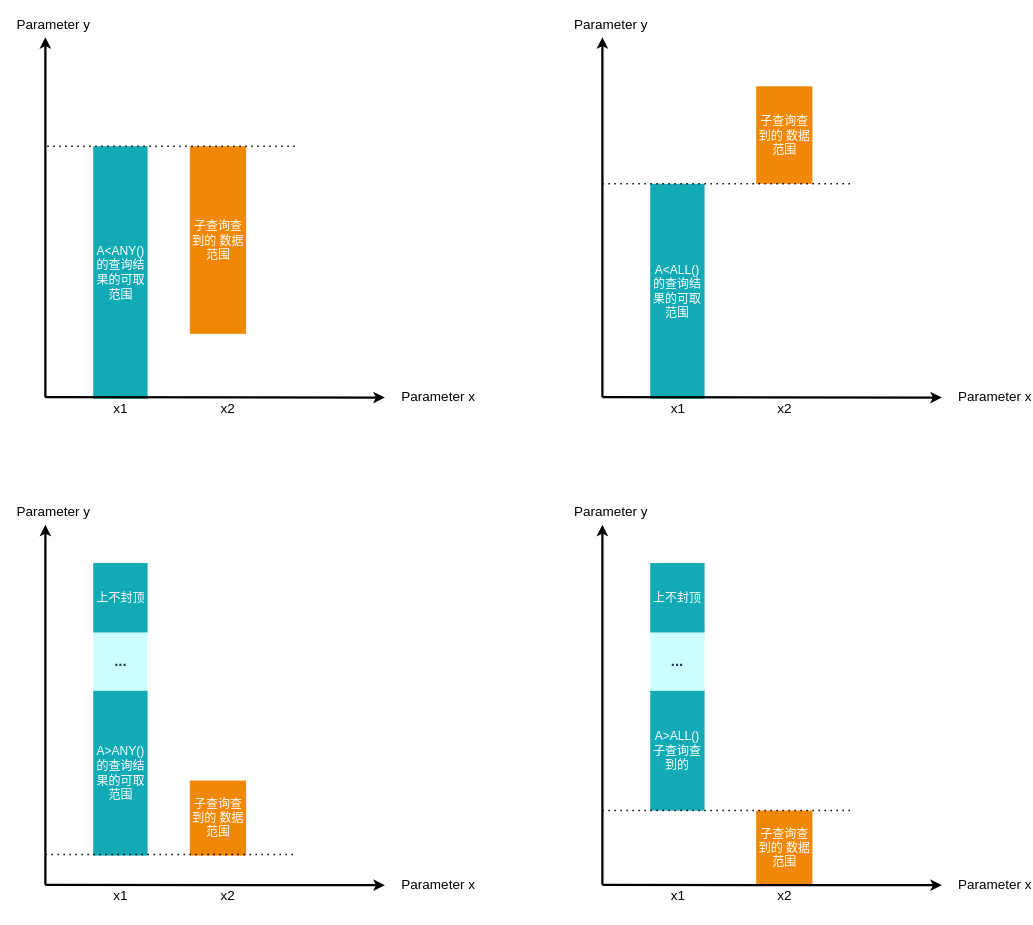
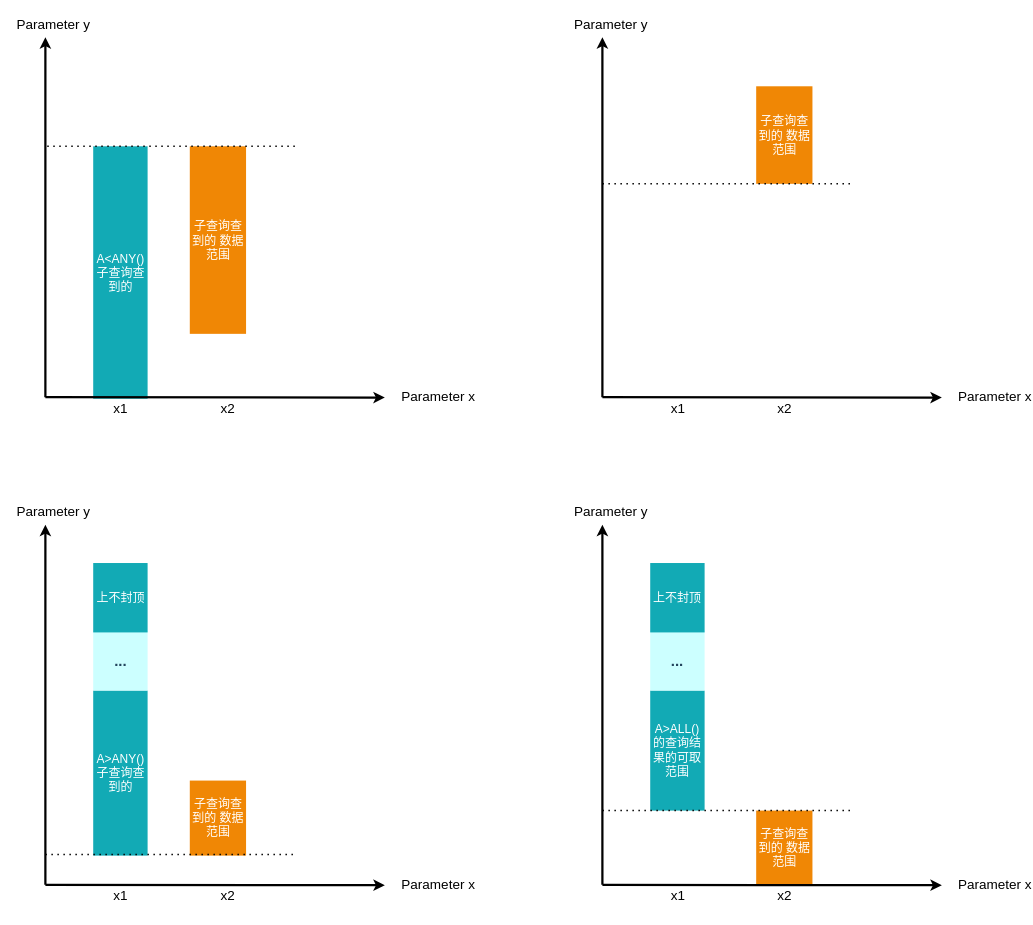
  <mxCell id="0" />
  <mxCell id="1" parent="0" />
- <mxCell id="2" value="&lt;font style=&quot;font-size: 16px;&quot; color=&quot;#ffffff&quot;&gt;A&amp;lt;ANY()&lt;br&gt;的查询结果的可取范围&lt;/font&gt;" style="whiteSpace=wrap;fillColor=#12AAB5;gradientColor=none;gradientDirection=east;strokeColor=none;html=1;fontColor=#23445d;" parent="1" vertex="1"><mxGeometry x="123.75" y="194.5" width="72.5" height="336.5" as="geometry" /></mxCell>
+ <mxCell id="2" value="&lt;font style=&quot;font-size: 16px;&quot; color=&quot;#ffffff&quot;&gt;A&amp;lt;ANY()&lt;br&gt;子查询查到的&lt;/font&gt;" style="whiteSpace=wrap;fillColor=#12AAB5;gradientColor=none;gradientDirection=east;strokeColor=none;html=1;fontColor=#23445d;" parent="1" vertex="1"><mxGeometry x="123.75" y="194.5" width="72.5" height="336.5" as="geometry" /></mxCell>
  <mxCell id="3" value="" style="edgeStyle=none;html=1;fontColor=#000000;strokeWidth=3;strokeColor=#000000;" parent="1" edge="1"><mxGeometry width="100" height="100" relative="1" as="geometry"><mxPoint x="60" y="529" as="sourcePoint" /><mxPoint x="60" y="49" as="targetPoint" /></mxGeometry></mxCell>
  <mxCell id="4" value="&lt;font style=&quot;font-size: 16px;&quot; color=&quot;#ffffff&quot;&gt;子查询查到的 数据范围&lt;/font&gt;" style="whiteSpace=wrap;fillColor=#F08705;gradientColor=none;gradientDirection=east;strokeColor=none;html=1;fontColor=#23445d;" parent="1" vertex="1"><mxGeometry x="252.5" y="194.5" width="75" height="250" as="geometry" /></mxCell>
  <mxCell id="5" value="" style="edgeStyle=none;html=1;fontColor=#000000;strokeWidth=3;strokeColor=#000000;" parent="1" edge="1"><mxGeometry width="100" height="100" relative="1" as="geometry"><mxPoint x="60" y="529" as="sourcePoint" /><mxPoint x="512.5" y="529.5" as="targetPoint" /></mxGeometry></mxCell>
  <mxCell id="6" value="Parameter x" style="text;spacingTop=-5;html=1;fontSize=18;fontStyle=0;points=[];strokeColor=none;" parent="1" vertex="1"><mxGeometry x="532.5" y="517" width="80" height="20" as="geometry" /></mxCell>
  <mxCell id="7" value="x1" style="text;spacingTop=-5;align=center;verticalAlign=middle;fontStyle=0;html=1;fontSize=18;points=[];strokeColor=none;" parent="1" vertex="1"><mxGeometry x="100" y="531" width="120" height="30" as="geometry" /></mxCell>
  <mxCell id="8" value="x2" style="text;spacingTop=-5;align=center;verticalAlign=middle;fontStyle=0;html=1;fontSize=18;points=[];strokeColor=none;" parent="1" vertex="1"><mxGeometry x="242.5" y="531" width="120" height="30" as="geometry" /></mxCell>
  <mxCell id="9" value="Parameter y" style="text;spacingTop=-5;html=1;fontSize=18;fontStyle=0;points=[]" parent="1" vertex="1"><mxGeometry x="20" y="20" width="80" height="20" as="geometry" /></mxCell>
  <mxCell id="10" value="" style="endArrow=none;dashed=1;html=1;dashPattern=1 3;strokeWidth=2;rounded=0;fontColor=#FFFFFF;" parent="1" edge="1"><mxGeometry width="50" height="50" relative="1" as="geometry"><mxPoint x="62.5" y="194.5" as="sourcePoint" /><mxPoint x="392.5" y="194.5" as="targetPoint" /></mxGeometry></mxCell>
- <mxCell id="11" value="&lt;font style=&quot;font-size: 16px;&quot; color=&quot;#ffffff&quot;&gt;A&amp;gt;ANY()&lt;br&gt;的查询结果的可取范围&lt;/font&gt;" style="whiteSpace=wrap;fillColor=#12AAB5;gradientColor=none;gradientDirection=east;strokeColor=none;html=1;fontColor=#23445d;" parent="1" vertex="1"><mxGeometry x="123.75" y="920" width="72.5" height="220" as="geometry" /></mxCell>
+ <mxCell id="11" value="&lt;font style=&quot;font-size: 16px;&quot; color=&quot;#ffffff&quot;&gt;A&amp;gt;ANY()&lt;br&gt;子查询查到的&lt;/font&gt;" style="whiteSpace=wrap;fillColor=#12AAB5;gradientColor=none;gradientDirection=east;strokeColor=none;html=1;fontColor=#23445d;" parent="1" vertex="1"><mxGeometry x="123.75" y="920" width="72.5" height="220" as="geometry" /></mxCell>
  <mxCell id="12" value="" style="edgeStyle=none;html=1;fontColor=#000000;strokeWidth=3;strokeColor=#000000;" parent="1" edge="1"><mxGeometry width="100" height="100" relative="1" as="geometry"><mxPoint x="60" y="1179" as="sourcePoint" /><mxPoint x="60" y="699" as="targetPoint" /></mxGeometry></mxCell>
  <mxCell id="13" value="&lt;font style=&quot;font-size: 16px;&quot; color=&quot;#ffffff&quot;&gt;子查询查到的 数据范围&lt;/font&gt;" style="whiteSpace=wrap;fillColor=#F08705;gradientColor=none;gradientDirection=east;strokeColor=none;html=1;fontColor=#23445d;" parent="1" vertex="1"><mxGeometry x="252.5" y="1040" width="75" height="100" as="geometry" /></mxCell>
  <mxCell id="14" value="" style="edgeStyle=none;html=1;fontColor=#000000;strokeWidth=3;strokeColor=#000000;" parent="1" edge="1"><mxGeometry width="100" height="100" relative="1" as="geometry"><mxPoint x="60" y="1179" as="sourcePoint" /><mxPoint x="512.5" y="1179.5" as="targetPoint" /></mxGeometry></mxCell>
  <mxCell id="15" value="Parameter x" style="text;spacingTop=-5;html=1;fontSize=18;fontStyle=0;points=[];strokeColor=none;" parent="1" vertex="1"><mxGeometry x="532.5" y="1167" width="80" height="20" as="geometry" /></mxCell>
  <mxCell id="16" value="x1" style="text;spacingTop=-5;align=center;verticalAlign=middle;fontStyle=0;html=1;fontSize=18;points=[];strokeColor=none;" parent="1" vertex="1"><mxGeometry x="100" y="1181" width="120" height="30" as="geometry" /></mxCell>
  <mxCell id="17" value="x2" style="text;spacingTop=-5;align=center;verticalAlign=middle;fontStyle=0;html=1;fontSize=18;points=[];strokeColor=none;" parent="1" vertex="1"><mxGeometry x="242.5" y="1181" width="120" height="30" as="geometry" /></mxCell>
  <mxCell id="18" value="Parameter y" style="text;spacingTop=-5;html=1;fontSize=18;fontStyle=0;points=[]" parent="1" vertex="1"><mxGeometry x="20" y="670" width="80" height="20" as="geometry" /></mxCell>
  <mxCell id="19" value="" style="endArrow=none;dashed=1;html=1;dashPattern=1 3;strokeWidth=2;rounded=0;fontColor=#FFFFFF;" parent="1" edge="1"><mxGeometry width="50" height="50" relative="1" as="geometry"><mxPoint x="60" y="1138.57" as="sourcePoint" /><mxPoint x="390" y="1138.57" as="targetPoint" /></mxGeometry></mxCell>
  <mxCell id="20" value="&lt;font size=&quot;1&quot; style=&quot;&quot;&gt;&lt;b style=&quot;font-size: 20px;&quot;&gt;...&lt;/b&gt;&lt;/font&gt;" style="whiteSpace=wrap;fillColor=#CCFFFF;gradientColor=none;gradientDirection=east;strokeColor=none;html=1;fontColor=#23445d;" parent="1" vertex="1"><mxGeometry x="123.75" y="840" width="72.5" height="80" as="geometry" /></mxCell>
  <mxCell id="21" value="&lt;font color=&quot;#ffffff&quot;&gt;&lt;span style=&quot;font-size: 16px;&quot;&gt;上不封顶&lt;/span&gt;&lt;/font&gt;" style="whiteSpace=wrap;fillColor=#12AAB5;gradientColor=none;gradientDirection=east;strokeColor=none;html=1;fontColor=#23445d;" parent="1" vertex="1"><mxGeometry x="123.75" y="750" width="72.5" height="92.5" as="geometry" /></mxCell>
- <mxCell id="22" value="&lt;font style=&quot;font-size: 16px;&quot; color=&quot;#ffffff&quot;&gt;A&amp;lt;ALL()&lt;br&gt;的查询结果的可取范围&lt;/font&gt;" style="whiteSpace=wrap;fillColor=#12AAB5;gradientColor=none;gradientDirection=east;strokeColor=none;html=1;fontColor=#23445d;" parent="1" vertex="1"><mxGeometry x="866.25" y="244.5" width="72.5" height="286.5" as="geometry" /></mxCell>
  <mxCell id="23" value="" style="edgeStyle=none;html=1;fontColor=#000000;strokeWidth=3;strokeColor=#000000;" parent="1" edge="1"><mxGeometry width="100" height="100" relative="1" as="geometry"><mxPoint x="802.5" y="529" as="sourcePoint" /><mxPoint x="802.5" y="49" as="targetPoint" /></mxGeometry></mxCell>
  <mxCell id="24" value="&lt;font style=&quot;font-size: 16px;&quot; color=&quot;#ffffff&quot;&gt;子查询查到的 数据范围&lt;/font&gt;" style="whiteSpace=wrap;fillColor=#F08705;gradientColor=none;gradientDirection=east;strokeColor=none;html=1;fontColor=#23445d;" parent="1" vertex="1"><mxGeometry x="1007.5" y="114.5" width="75" height="130" as="geometry" /></mxCell>
  <mxCell id="25" value="" style="edgeStyle=none;html=1;fontColor=#000000;strokeWidth=3;strokeColor=#000000;" parent="1" edge="1"><mxGeometry width="100" height="100" relative="1" as="geometry"><mxPoint x="802.5" y="529" as="sourcePoint" /><mxPoint x="1255" y="529.5" as="targetPoint" /></mxGeometry></mxCell>
  <mxCell id="26" value="Parameter x" style="text;spacingTop=-5;html=1;fontSize=18;fontStyle=0;points=[];strokeColor=none;" parent="1" vertex="1"><mxGeometry x="1275" y="517" width="80" height="20" as="geometry" /></mxCell>
  <mxCell id="27" value="x1" style="text;spacingTop=-5;align=center;verticalAlign=middle;fontStyle=0;html=1;fontSize=18;points=[];strokeColor=none;" parent="1" vertex="1"><mxGeometry x="842.5" y="531" width="120" height="30" as="geometry" /></mxCell>
  <mxCell id="28" value="x2" style="text;spacingTop=-5;align=center;verticalAlign=middle;fontStyle=0;html=1;fontSize=18;points=[];strokeColor=none;" parent="1" vertex="1"><mxGeometry x="985" y="531" width="120" height="30" as="geometry" /></mxCell>
  <mxCell id="29" value="Parameter y" style="text;spacingTop=-5;html=1;fontSize=18;fontStyle=0;points=[]" parent="1" vertex="1"><mxGeometry x="762.5" y="20" width="80" height="20" as="geometry" /></mxCell>
  <mxCell id="30" value="" style="endArrow=none;dashed=1;html=1;dashPattern=1 3;strokeWidth=2;rounded=0;fontColor=#FFFFFF;" parent="1" edge="1"><mxGeometry width="50" height="50" relative="1" as="geometry"><mxPoint x="802.5" y="244.5" as="sourcePoint" /><mxPoint x="1132.5" y="244.5" as="targetPoint" /></mxGeometry></mxCell>
- <mxCell id="31" value="&lt;font style=&quot;font-size: 16px;&quot; color=&quot;#ffffff&quot;&gt;A&amp;gt;ALL()&lt;br&gt;子查询查到的&lt;/font&gt;" style="whiteSpace=wrap;fillColor=#12AAB5;gradientColor=none;gradientDirection=east;strokeColor=none;html=1;fontColor=#23445d;" parent="1" vertex="1"><mxGeometry x="866.25" y="920" width="72.5" height="160" as="geometry" /></mxCell>
+ <mxCell id="31" value="&lt;font style=&quot;font-size: 16px;&quot; color=&quot;#ffffff&quot;&gt;A&amp;gt;ALL()&lt;br&gt;的查询结果的可取范围&lt;/font&gt;" style="whiteSpace=wrap;fillColor=#12AAB5;gradientColor=none;gradientDirection=east;strokeColor=none;html=1;fontColor=#23445d;" parent="1" vertex="1"><mxGeometry x="866.25" y="920" width="72.5" height="160" as="geometry" /></mxCell>
  <mxCell id="32" value="" style="edgeStyle=none;html=1;fontColor=#000000;strokeWidth=3;strokeColor=#000000;" parent="1" edge="1"><mxGeometry width="100" height="100" relative="1" as="geometry"><mxPoint x="802.5" y="1179" as="sourcePoint" /><mxPoint x="802.5" y="699" as="targetPoint" /></mxGeometry></mxCell>
  <mxCell id="33" value="&lt;font style=&quot;font-size: 16px;&quot; color=&quot;#ffffff&quot;&gt;子查询查到的 数据范围&lt;/font&gt;" style="whiteSpace=wrap;fillColor=#F08705;gradientColor=none;gradientDirection=east;strokeColor=none;html=1;fontColor=#23445d;" parent="1" vertex="1"><mxGeometry x="1007.5" y="1080" width="75" height="100" as="geometry" /></mxCell>
  <mxCell id="34" value="" style="edgeStyle=none;html=1;fontColor=#000000;strokeWidth=3;strokeColor=#000000;" parent="1" edge="1"><mxGeometry width="100" height="100" relative="1" as="geometry"><mxPoint x="802.5" y="1179" as="sourcePoint" /><mxPoint x="1255" y="1179.5" as="targetPoint" /></mxGeometry></mxCell>
  <mxCell id="35" value="Parameter x" style="text;spacingTop=-5;html=1;fontSize=18;fontStyle=0;points=[];strokeColor=none;" parent="1" vertex="1"><mxGeometry x="1275" y="1167" width="80" height="20" as="geometry" /></mxCell>
  <mxCell id="36" value="x1" style="text;spacingTop=-5;align=center;verticalAlign=middle;fontStyle=0;html=1;fontSize=18;points=[];strokeColor=none;" parent="1" vertex="1"><mxGeometry x="842.5" y="1181" width="120" height="30" as="geometry" /></mxCell>
  <mxCell id="37" value="x2" style="text;spacingTop=-5;align=center;verticalAlign=middle;fontStyle=0;html=1;fontSize=18;points=[];strokeColor=none;" parent="1" vertex="1"><mxGeometry x="985" y="1181" width="120" height="30" as="geometry" /></mxCell>
  <mxCell id="38" value="Parameter y" style="text;spacingTop=-5;html=1;fontSize=18;fontStyle=0;points=[]" parent="1" vertex="1"><mxGeometry x="762.5" y="670" width="80" height="20" as="geometry" /></mxCell>
  <mxCell id="39" value="" style="endArrow=none;dashed=1;html=1;dashPattern=1 3;strokeWidth=2;rounded=0;fontColor=#FFFFFF;" parent="1" edge="1"><mxGeometry width="50" height="50" relative="1" as="geometry"><mxPoint x="802.5" y="1080" as="sourcePoint" /><mxPoint x="1132.5" y="1080" as="targetPoint" /></mxGeometry></mxCell>
  <mxCell id="40" value="&lt;font size=&quot;1&quot; style=&quot;&quot;&gt;&lt;b style=&quot;font-size: 20px;&quot;&gt;...&lt;/b&gt;&lt;/font&gt;" style="whiteSpace=wrap;fillColor=#CCFFFF;gradientColor=none;gradientDirection=east;strokeColor=none;html=1;fontColor=#23445d;" parent="1" vertex="1"><mxGeometry x="866.25" y="840" width="72.5" height="80" as="geometry" /></mxCell>
  <mxCell id="41" value="&lt;font color=&quot;#ffffff&quot;&gt;&lt;span style=&quot;font-size: 16px;&quot;&gt;上不封顶&lt;/span&gt;&lt;/font&gt;" style="whiteSpace=wrap;fillColor=#12AAB5;gradientColor=none;gradientDirection=east;strokeColor=none;html=1;fontColor=#23445d;" parent="1" vertex="1"><mxGeometry x="866.25" y="750" width="72.5" height="92.5" as="geometry" /></mxCell>
